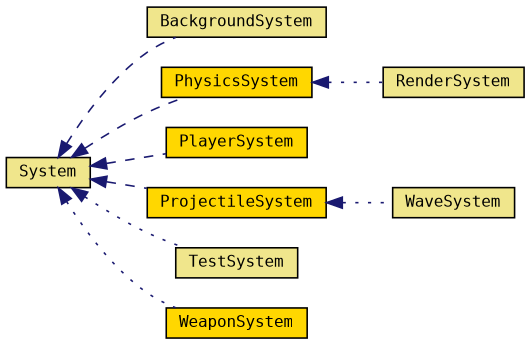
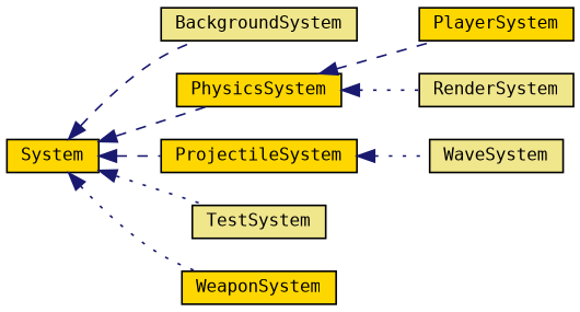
  digraph {
    fontname="DejaVu Sans Mono"
    rankdir=LR
    node [color=black fillcolor=khaki fontname="DejaVu Sans Mono" fontsize=10 shape=record style=filled]
    edge [color=midnightblue dir=back fontname="DejaVu Sans Mono" fontsize=10 labelfontname=Helvetica labelfontsize=10 style=dashed]
-   n1 [height=0.2 label=System width=0.4]
+   n1 [fillcolor=gold height=0.2 label=System width=0.4]
    n2 [height=0.2 label=BackgroundSystem width=0.4]
    n3 [fillcolor=gold height=0.2 label=PhysicsSystem width=0.4]
    n4 [fillcolor=gold height=0.2 label=PlayerSystem width=0.4]
    n5 [fillcolor=gold height=0.2 label=ProjectileSystem width=0.4]
    n6 [height=0.2 label=TestSystem width=0.4]
    n7 [fillcolor=gold height=0.2 label=WeaponSystem width=0.4]
    n8 [height=0.2 label=RenderSystem width=0.4]
    n9 [height=0.2 label=WaveSystem width=0.4]
    n1 -> n2
    n1 -> n3
-   n1 -> n4
+   n3 -> n4
    n1 -> n5
    n1 -> n6 [style=dotted]
    n1 -> n7 [style=dotted]
    n3 -> n8 [style=dotted]
    n5 -> n9 [style=dotted]
  }
